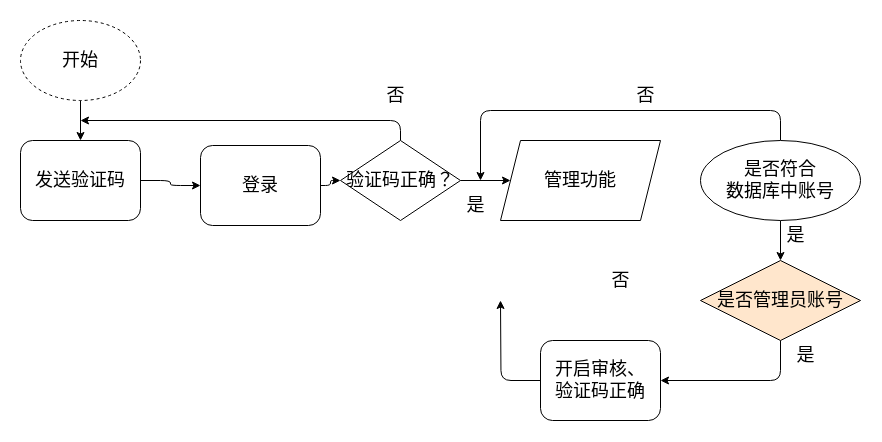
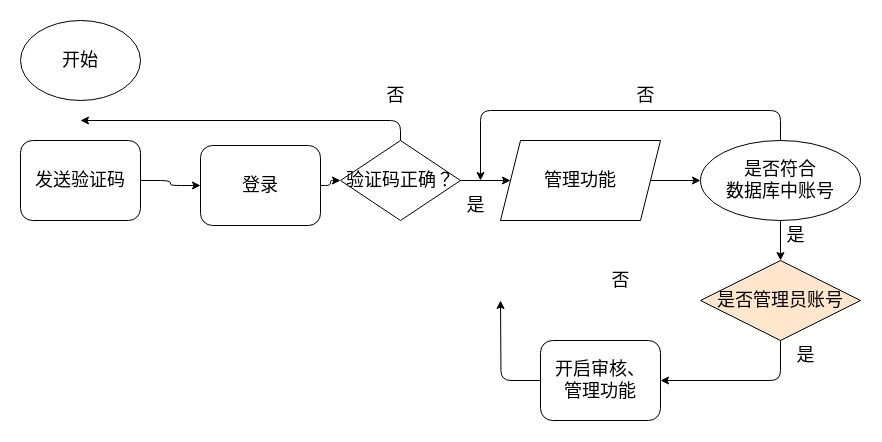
  <mxCell id="0" />
  <mxCell id="1" parent="0" />
  <mxCell id="2" value="" style="edgeStyle=orthogonalEdgeStyle;html=1;fontSize=18;" parent="1" source="3" target="11" edge="1"><mxGeometry relative="1" as="geometry" /></mxCell>
  <mxCell id="3" value="&lt;span style=&quot;font-size: 18px&quot;&gt;发送验证码&lt;/span&gt;" style="rounded=1;whiteSpace=wrap;html=1;" parent="1" vertex="1"><mxGeometry y="140" width="120" height="80" as="geometry" x="20" /></mxCell>
+ <mxCell id="4" value="" style="edgeStyle=none;html=1;fontSize=18;" parent="1" source="5" target="8" edge="1"><mxGeometry relative="1" as="geometry" /></mxCell>
  <mxCell id="5" value="管理功能" style="shape=parallelogram;perimeter=parallelogramPerimeter;whiteSpace=wrap;html=1;fixedSize=1;fontSize=18;" parent="1" vertex="1"><mxGeometry x="500" y="140" width="160" height="80" as="geometry" /></mxCell>
  <mxCell id="6" style="edgeStyle=orthogonalEdgeStyle;html=1;fontSize=18;" parent="1" source="8" edge="1"><mxGeometry relative="1" as="geometry"><mxPoint x="480" y="180" as="targetPoint" /><Array as="points"><mxPoint x="780" y="110" /><mxPoint x="480" y="110" /></Array></mxGeometry></mxCell>
  <mxCell id="7" style="edgeStyle=orthogonalEdgeStyle;html=1;fontSize=18;" parent="1" source="8" target="20" edge="1"><mxGeometry relative="1" as="geometry" /></mxCell>
  <mxCell id="8" value="是否符合&lt;br&gt;数据库中账号" style="ellipse;whiteSpace=wrap;html=1;fontSize=18;" parent="1" vertex="1"><mxGeometry x="700" y="140" width="160" height="80" as="geometry" /></mxCell>
  <mxCell id="9" value="否" style="text;html=1;align=center;verticalAlign=middle;resizable=0;points=[];autosize=1;strokeColor=none;fillColor=none;fontSize=18;" parent="1" vertex="1"><mxGeometry x="630" y="80" width="30" height="30" as="geometry" /></mxCell>
  <mxCell id="10" value="" style="edgeStyle=orthogonalEdgeStyle;html=1;fontSize=18;" parent="1" source="11" target="14" edge="1"><mxGeometry relative="1" as="geometry" /></mxCell>
  <mxCell id="11" value="登录" style="rounded=1;whiteSpace=wrap;html=1;fontSize=18;" parent="1" vertex="1"><mxGeometry x="200" y="145" width="120" height="80" as="geometry" /></mxCell>
  <mxCell id="12" value="" style="edgeStyle=orthogonalEdgeStyle;html=1;fontSize=18;" parent="1" source="14" target="5" edge="1"><mxGeometry relative="1" as="geometry" /></mxCell>
  <mxCell id="13" style="edgeStyle=orthogonalEdgeStyle;html=1;fontSize=18;" parent="1" source="14" edge="1"><mxGeometry relative="1" as="geometry"><mxPoint x="80" y="120" as="targetPoint" /><Array as="points"><mxPoint x="400" y="120" /></Array></mxGeometry></mxCell>
  <mxCell id="14" value="验证码正确？" style="rhombus;whiteSpace=wrap;html=1;fontSize=18;" parent="1" vertex="1"><mxGeometry x="340" y="140" width="120" height="80" as="geometry" /></mxCell>
- <mxCell id="15" style="edgeStyle=orthogonalEdgeStyle;html=1;fontSize=18;" parent="1" source="16" target="3" edge="1"><mxGeometry relative="1" as="geometry" /></mxCell>
- <mxCell id="16" value="开始" style="ellipse;whiteSpace=wrap;html=1;fontSize=18;dashed=1;" parent="1" vertex="1"><mxGeometry width="120" height="80" as="geometry" x="20" y="20" /></mxCell>
+ <mxCell id="16" value="开始" style="ellipse;whiteSpace=wrap;html=1;fontSize=18;" parent="1" vertex="1"><mxGeometry width="120" height="80" as="geometry" x="20" y="20" /></mxCell>
  <mxCell id="17" value="是" style="text;html=1;align=center;verticalAlign=middle;resizable=0;points=[];autosize=1;strokeColor=none;fillColor=none;fontSize=18;" parent="1" vertex="1"><mxGeometry x="460" y="190" width="30" height="30" as="geometry" /></mxCell>
  <mxCell id="18" value="否" style="text;html=1;align=center;verticalAlign=middle;resizable=0;points=[];autosize=1;strokeColor=none;fillColor=none;fontSize=18;" parent="1" vertex="1"><mxGeometry x="380" y="80" width="30" height="30" as="geometry" /></mxCell>
  <mxCell id="19" style="edgeStyle=orthogonalEdgeStyle;html=1;fontSize=18;" parent="1" source="20" target="23" edge="1"><mxGeometry relative="1" as="geometry"><Array as="points"><mxPoint x="780" y="380" /></Array></mxGeometry></mxCell>
  <mxCell id="20" value="是否管理员账号" style="rhombus;whiteSpace=wrap;html=1;fontSize=18;fillColor=#ffe6cc;" parent="1" vertex="1"><mxGeometry x="700" y="260" width="160" height="80" as="geometry" /></mxCell>
  <mxCell id="21" value="是" style="text;html=1;align=center;verticalAlign=middle;resizable=0;points=[];autosize=1;strokeColor=none;fillColor=none;fontSize=18;" parent="1" vertex="1"><mxGeometry x="780" y="220" width="30" height="30" as="geometry" /></mxCell>
  <mxCell id="22" style="edgeStyle=orthogonalEdgeStyle;html=1;fontSize=18;" parent="1" source="23" edge="1"><mxGeometry relative="1" as="geometry"><mxPoint x="500" y="300" as="targetPoint" /></mxGeometry></mxCell>
- <mxCell id="23" value="开启审核、&lt;br&gt;验证码正确" style="rounded=1;whiteSpace=wrap;html=1;fontSize=18;" parent="1" vertex="1"><mxGeometry x="540" y="340" width="120" height="80" as="geometry" /></mxCell>
+ <mxCell id="23" value="开启审核、&lt;br&gt;管理功能" style="rounded=1;whiteSpace=wrap;html=1;fontSize=18;" parent="1" vertex="1"><mxGeometry x="540" y="340" width="120" height="80" as="geometry" /></mxCell>
  <mxCell id="24" value="否" style="text;html=1;align=center;verticalAlign=middle;resizable=0;points=[];autosize=1;strokeColor=none;fillColor=none;fontSize=18;" parent="1" vertex="1"><mxGeometry x="605" y="265" width="30" height="30" as="geometry" /></mxCell>
  <mxCell id="25" value="是" style="text;html=1;align=center;verticalAlign=middle;resizable=0;points=[];autosize=1;strokeColor=none;fillColor=none;fontSize=18;" parent="1" vertex="1"><mxGeometry x="790" y="340" width="30" height="30" as="geometry" /></mxCell>
